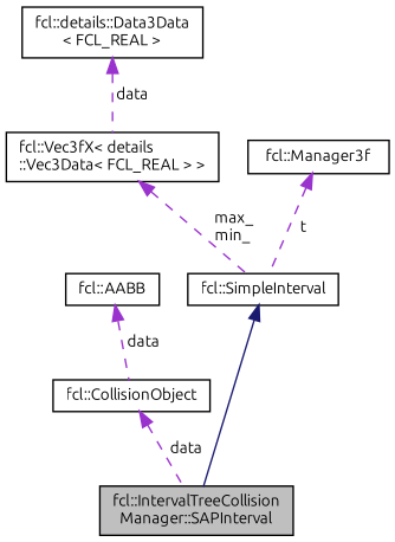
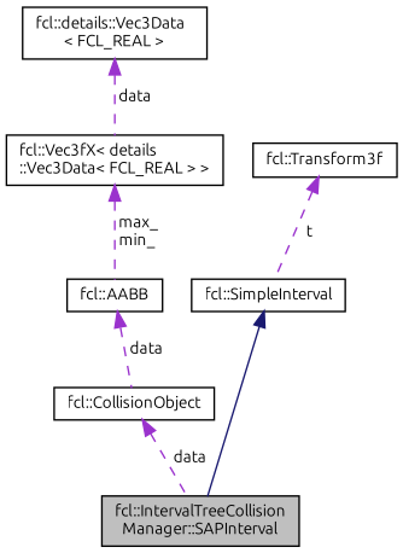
  digraph {
    fontname=Ubuntu
    node [color=black fillcolor=white fontname=Ubuntu fontsize=10 shape=record style=filled]
    edge [color=darkorchid3 dir=back fontname=Ubuntu fontsize=10 labelfontname=FreeSans labelfontsize=10 style=dashed]
    n1 [fillcolor=grey75 fontcolor=black height=0.2 label="fcl::IntervalTreeCollision\lManager::SAPInterval" width=0.4]
    n2 [height=0.2 label="fcl::SimpleInterval" width=0.4]
    n3 [height=0.2 label="fcl::CollisionObject" width=0.4]
    n4 [height=0.2 label="fcl::AABB" width=0.4]
    n5 [height=0.2 label="fcl::Vec3fX\< details\l::Vec3Data\< FCL_REAL \> \>" width=0.4]
-   n6 [height=0.2 label="fcl::details::Data3Data\l\< FCL_REAL \>" width=0.4]
-   n7 [height=0.2 label="fcl::Manager3f" width=0.4]
+   n6 [height=0.2 label="fcl::details::Vec3Data\l\< FCL_REAL \>" width=0.4]
+   n7 [height=0.2 label="fcl::Transform3f" width=0.4]
    n2 -> n1 [color=midnightblue style=solid]
    n3 -> n1 [label=" data"]
    n4 -> n3 [label=" data"]
-   n5 -> n2 [label=" max_\nmin_"]
+   n5 -> n4 [label=" max_\nmin_"]
    n6 -> n5 [label=" data"]
    n7 -> n2 [label=" t"]
  }
